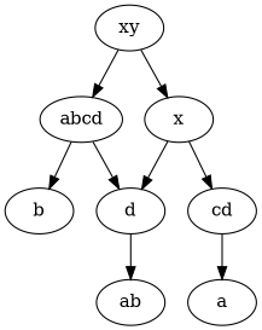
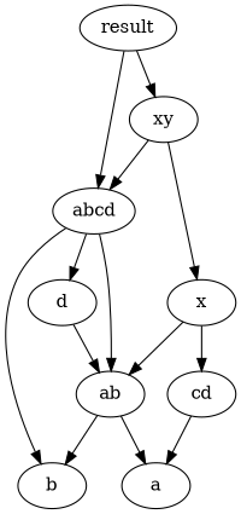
  digraph {
+   result
    abcd
    xy
    ab
    b
    d
    x
    a
    cd
+   result -> abcd
+   result -> xy
+   abcd -> ab
    abcd -> b
    abcd -> d
    xy -> abcd
    xy -> x
+   ab -> b
+   ab -> a
    d -> ab
-   x -> d
+   x -> ab
    x -> cd
    cd -> a
  }
